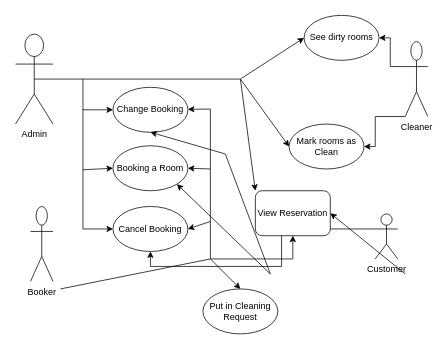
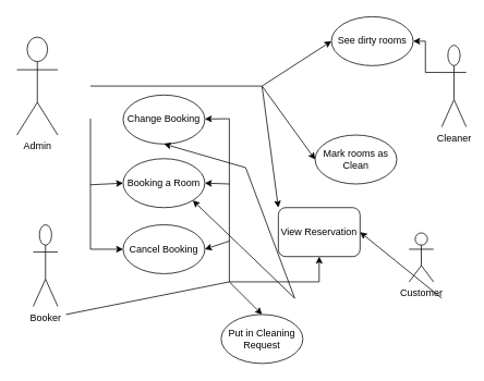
  <mxCell id="0" />
  <mxCell id="1" parent="0" />
- <mxCell id="2" style="edgeStyle=orthogonalEdgeStyle;rounded=0;orthogonalLoop=1;jettySize=auto;html=1;exitX=0.5;exitY=0.5;exitDx=0;exitDy=0;exitPerimeter=0;entryX=0;entryY=0.5;entryDx=0;entryDy=0;" edge="1" parent="1" source="3" target="15"><mxGeometry relative="1" as="geometry" /></mxCell>
  <mxCell id="3" value="Admin" style="shape=umlActor;verticalLabelPosition=bottom;verticalAlign=top;html=1;outlineConnect=0;" vertex="1" parent="1"><mxGeometry x="20" y="45" width="50" height="120" as="geometry" /></mxCell>
- <mxCell id="4" style="edgeStyle=orthogonalEdgeStyle;rounded=0;orthogonalLoop=1;jettySize=auto;html=1;exitX=0;exitY=0.333;exitDx=0;exitDy=0;exitPerimeter=0;entryX=0.5;entryY=1;entryDx=0;entryDy=0;" edge="1" parent="1" source="5" target="11"><mxGeometry relative="1" as="geometry" /></mxCell>
  <mxCell id="5" value="Customer" style="shape=umlActor;verticalLabelPosition=bottom;verticalAlign=top;html=1;outlineConnect=0;" vertex="1" parent="1"><mxGeometry x="500" y="285" width="30" height="60" as="geometry" /></mxCell>
  <mxCell id="6" value="Booker" style="shape=umlActor;verticalLabelPosition=bottom;verticalAlign=top;html=1;outlineConnect=0;fontSize=12;" vertex="1" parent="1"><mxGeometry x="40" y="275" width="30" height="100" as="geometry" /></mxCell>
  <mxCell id="7" style="edgeStyle=orthogonalEdgeStyle;rounded=0;orthogonalLoop=1;jettySize=auto;html=1;exitX=0;exitY=0.333;exitDx=0;exitDy=0;exitPerimeter=0;" edge="1" parent="1" source="9" target="13"><mxGeometry relative="1" as="geometry" /></mxCell>
- <mxCell id="8" style="edgeStyle=orthogonalEdgeStyle;rounded=0;orthogonalLoop=1;jettySize=auto;html=1;exitX=0;exitY=1;exitDx=0;exitDy=0;exitPerimeter=0;entryX=1;entryY=0.5;entryDx=0;entryDy=0;" edge="1" parent="1" source="9" target="12"><mxGeometry relative="1" as="geometry"><Array as="points"><mxPoint x="500" y="155" /><mxPoint x="500" y="195" /></Array></mxGeometry></mxCell>
  <mxCell id="9" value="Cleaner" style="shape=umlActor;verticalLabelPosition=bottom;verticalAlign=top;html=1;outlineConnect=0;" vertex="1" parent="1"><mxGeometry x="540" y="55" width="30" height="100" as="geometry" /></mxCell>
  <mxCell id="10" value="View Reservation" style="whiteSpace=wrap;html=1;rounded=1;" vertex="1" parent="1"><mxGeometry x="340" y="254" width="100" height="60" as="geometry" /></mxCell>
  <mxCell id="11" value="Cancel Booking" style="ellipse;whiteSpace=wrap;html=1;" vertex="1" parent="1"><mxGeometry x="150" y="275" width="100" height="60" as="geometry" /></mxCell>
  <mxCell id="12" value="Mark rooms as Clean" style="ellipse;whiteSpace=wrap;html=1;" vertex="1" parent="1"><mxGeometry x="385" y="165" width="100" height="60" as="geometry" /></mxCell>
  <mxCell id="13" value="See dirty rooms" style="ellipse;whiteSpace=wrap;html=1;" vertex="1" parent="1"><mxGeometry x="405" y="20" width="100" height="60" as="geometry" /></mxCell>
  <mxCell id="14" value="Booking a Room" style="ellipse;whiteSpace=wrap;html=1;" vertex="1" parent="1"><mxGeometry x="150" y="194" width="100" height="60" as="geometry" /></mxCell>
  <mxCell id="15" value="Change Booking" style="ellipse;whiteSpace=wrap;html=1;" vertex="1" parent="1"><mxGeometry x="150" y="116" width="100" height="60" as="geometry" /></mxCell>
  <mxCell id="16" value="Put in Cleaning Request" style="ellipse;whiteSpace=wrap;html=1;" vertex="1" parent="1"><mxGeometry x="270" y="385" width="100" height="60" as="geometry" /></mxCell>
  <mxCell id="17" value="" style="endArrow=none;html=1;rounded=0;" edge="1" parent="1"><mxGeometry width="50" height="50" relative="1" as="geometry"><mxPoint x="110" y="305" as="sourcePoint" /><mxPoint x="110" y="145" as="targetPoint" /></mxGeometry></mxCell>
  <mxCell id="18" value="" style="endArrow=classic;html=1;rounded=0;entryX=0;entryY=0.5;entryDx=0;entryDy=0;" edge="1" parent="1" target="14"><mxGeometry width="50" height="50" relative="1" as="geometry"><mxPoint x="110" y="226" as="sourcePoint" /><mxPoint x="160" y="176" as="targetPoint" /></mxGeometry></mxCell>
  <mxCell id="19" value="" style="endArrow=classic;html=1;rounded=0;entryX=0;entryY=0.5;entryDx=0;entryDy=0;" edge="1" parent="1" target="11"><mxGeometry width="50" height="50" relative="1" as="geometry"><mxPoint x="110" y="305" as="sourcePoint" /><mxPoint x="150" y="295" as="targetPoint" /></mxGeometry></mxCell>
  <mxCell id="20" value="" style="endArrow=none;html=1;rounded=0;" edge="1" parent="1"><mxGeometry width="50" height="50" relative="1" as="geometry"><mxPoint x="280" y="345" as="sourcePoint" /><mxPoint x="280" y="145" as="targetPoint" /></mxGeometry></mxCell>
  <mxCell id="21" value="" style="endArrow=classic;html=1;rounded=0;" edge="1" parent="1" target="15"><mxGeometry width="50" height="50" relative="1" as="geometry"><mxPoint x="280" y="145" as="sourcePoint" /><mxPoint x="400" y="285" as="targetPoint" /></mxGeometry></mxCell>
  <mxCell id="22" value="" style="endArrow=classic;html=1;rounded=0;entryX=1;entryY=0.5;entryDx=0;entryDy=0;" edge="1" parent="1" target="14"><mxGeometry width="50" height="50" relative="1" as="geometry"><mxPoint x="280" y="225" as="sourcePoint" /><mxPoint x="260" y="265" as="targetPoint" /></mxGeometry></mxCell>
  <mxCell id="23" value="" style="endArrow=classic;html=1;rounded=0;entryX=1;entryY=0.5;entryDx=0;entryDy=0;" edge="1" parent="1" target="11"><mxGeometry width="50" height="50" relative="1" as="geometry"><mxPoint x="280" y="295" as="sourcePoint" /><mxPoint x="400" y="285" as="targetPoint" /></mxGeometry></mxCell>
  <mxCell id="24" value="" style="endArrow=none;html=1;rounded=0;" edge="1" parent="1"><mxGeometry width="50" height="50" relative="1" as="geometry"><mxPoint x="110" y="105" as="sourcePoint" /><mxPoint x="320" y="105" as="targetPoint" /></mxGeometry></mxCell>
  <mxCell id="25" value="" style="endArrow=classic;html=1;rounded=0;entryX=0;entryY=0;entryDx=0;entryDy=0;" edge="1" parent="1" target="10"><mxGeometry width="50" height="50" relative="1" as="geometry"><mxPoint x="320" y="105" as="sourcePoint" /><mxPoint x="400" y="285" as="targetPoint" /></mxGeometry></mxCell>
  <mxCell id="26" value="" style="endArrow=classic;html=1;rounded=0;entryX=0.5;entryY=1;entryDx=0;entryDy=0;" edge="1" parent="1" target="10"><mxGeometry width="50" height="50" relative="1" as="geometry"><mxPoint x="280" y="345" as="sourcePoint" /><mxPoint x="330" y="335" as="targetPoint" /><Array as="points"><mxPoint x="390" y="345" /></Array></mxGeometry></mxCell>
  <mxCell id="27" value="" style="endArrow=none;html=1;rounded=0;" edge="1" parent="1"><mxGeometry width="50" height="50" relative="1" as="geometry"><mxPoint x="80" y="385" as="sourcePoint" /><mxPoint x="280" y="345" as="targetPoint" /></mxGeometry></mxCell>
  <mxCell id="28" value="" style="endArrow=classic;html=1;rounded=0;entryX=0.5;entryY=0;entryDx=0;entryDy=0;" edge="1" parent="1" target="16"><mxGeometry width="50" height="50" relative="1" as="geometry"><mxPoint x="280" y="345" as="sourcePoint" /><mxPoint x="400" y="285" as="targetPoint" /></mxGeometry></mxCell>
  <mxCell id="29" value="" style="endArrow=classic;html=1;rounded=0;entryX=1;entryY=1;entryDx=0;entryDy=0;" edge="1" parent="1" target="14"><mxGeometry width="50" height="50" relative="1" as="geometry"><mxPoint x="360" y="365" as="sourcePoint" /><mxPoint x="400" y="285" as="targetPoint" /></mxGeometry></mxCell>
  <mxCell id="30" value="" style="endArrow=none;html=1;rounded=0;" edge="1" parent="1"><mxGeometry width="50" height="50" relative="1" as="geometry"><mxPoint x="360" y="365" as="sourcePoint" /><mxPoint x="300" y="205" as="targetPoint" /></mxGeometry></mxCell>
  <mxCell id="31" value="" style="endArrow=classic;html=1;rounded=0;entryX=0.5;entryY=1;entryDx=0;entryDy=0;" edge="1" parent="1" target="15"><mxGeometry width="50" height="50" relative="1" as="geometry"><mxPoint x="300" y="205" as="sourcePoint" /><mxPoint x="400" y="285" as="targetPoint" /></mxGeometry></mxCell>
  <mxCell id="32" value="" style="endArrow=classic;html=1;rounded=0;entryX=1;entryY=0.5;entryDx=0;entryDy=0;" edge="1" parent="1" target="10"><mxGeometry width="50" height="50" relative="1" as="geometry"><mxPoint x="540" y="365" as="sourcePoint" /><mxPoint x="400" y="285" as="targetPoint" /></mxGeometry></mxCell>
  <mxCell id="33" value="" style="endArrow=classic;html=1;rounded=0;entryX=0;entryY=0.5;entryDx=0;entryDy=0;" edge="1" parent="1" target="12"><mxGeometry width="50" height="50" relative="1" as="geometry"><mxPoint x="320" y="105" as="sourcePoint" /><mxPoint x="400" y="285" as="targetPoint" /></mxGeometry></mxCell>
  <mxCell id="34" value="" style="endArrow=classic;html=1;rounded=0;entryX=0;entryY=0.5;entryDx=0;entryDy=0;" edge="1" parent="1" target="13"><mxGeometry width="50" height="50" relative="1" as="geometry"><mxPoint x="320" y="105" as="sourcePoint" /><mxPoint x="400" y="285" as="targetPoint" /></mxGeometry></mxCell>
